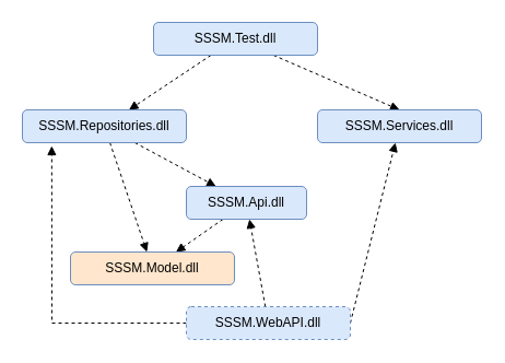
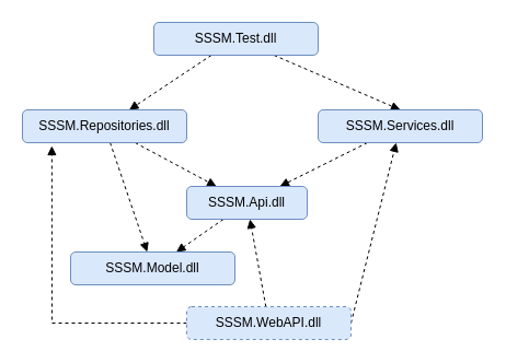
  <mxCell id="0" />
  <mxCell id="1" parent="0" />
  <mxCell id="2" style="rounded=0;orthogonalLoop=1;jettySize=auto;html=1;dashed=1;endArrow=block;endFill=1;" edge="1" parent="1" source="4" target="7"><mxGeometry relative="1" as="geometry" /></mxCell>
  <mxCell id="3" style="edgeStyle=none;rounded=0;orthogonalLoop=1;jettySize=auto;html=1;entryX=0.5;entryY=0;entryDx=0;entryDy=0;dashed=1;endArrow=block;endFill=1;" edge="1" parent="1" source="4" target="9"><mxGeometry relative="1" as="geometry" /></mxCell>
  <mxCell id="4" value="SSSM.Test.dll" style="rounded=1;whiteSpace=wrap;html=1;fillColor=#dae8fc;strokeColor=#6c8ebf;" vertex="1" parent="1"><mxGeometry x="140" y="20" width="150" height="30" as="geometry" /></mxCell>
  <mxCell id="5" style="edgeStyle=none;rounded=0;orthogonalLoop=1;jettySize=auto;html=1;dashed=1;endArrow=block;endFill=1;" edge="1" parent="1" source="7" target="11"><mxGeometry relative="1" as="geometry" /></mxCell>
  <mxCell id="6" style="edgeStyle=none;rounded=0;orthogonalLoop=1;jettySize=auto;html=1;dashed=1;endArrow=block;endFill=1;" edge="1" parent="1" source="7" target="12"><mxGeometry relative="1" as="geometry" /></mxCell>
  <mxCell id="7" value="SSSM.Repositories.dll" style="rounded=1;whiteSpace=wrap;html=1;fillColor=#dae8fc;strokeColor=#6c8ebf;" vertex="1" parent="1"><mxGeometry x="20" y="100" width="150" height="30" as="geometry" /></mxCell>
+ <mxCell id="8" style="edgeStyle=none;rounded=0;orthogonalLoop=1;jettySize=auto;html=1;dashed=1;endArrow=block;endFill=1;" edge="1" parent="1" source="9" target="11"><mxGeometry relative="1" as="geometry" /></mxCell>
  <mxCell id="9" value="SSSM.Services.dll" style="rounded=1;whiteSpace=wrap;html=1;fillColor=#dae8fc;strokeColor=#6c8ebf;" vertex="1" parent="1"><mxGeometry x="290" y="100" width="150" height="30" as="geometry" /></mxCell>
  <mxCell id="10" style="edgeStyle=none;rounded=0;orthogonalLoop=1;jettySize=auto;html=1;dashed=1;endArrow=block;endFill=1;" edge="1" parent="1" source="11" target="12"><mxGeometry relative="1" as="geometry" /></mxCell>
  <mxCell id="11" value="SSSM.Api.dll" style="rounded=1;whiteSpace=wrap;html=1;fillColor=#dae8fc;strokeColor=#6c8ebf;" vertex="1" parent="1"><mxGeometry x="170" y="170" width="110" height="30" as="geometry" /></mxCell>
- <mxCell id="12" value="SSSM.Model.dll" style="rounded=1;whiteSpace=wrap;html=1;fillColor=#ffe6cc;strokeColor=#6c8ebf;" vertex="1" parent="1"><mxGeometry x="64" y="230" width="150" height="30" as="geometry" /></mxCell>
+ <mxCell id="12" value="SSSM.Model.dll" style="rounded=1;whiteSpace=wrap;html=1;fillColor=#dae8fc;strokeColor=#6c8ebf;" vertex="1" parent="1"><mxGeometry x="64" y="230" width="150" height="30" as="geometry" /></mxCell>
  <mxCell id="13" style="edgeStyle=none;rounded=0;orthogonalLoop=1;jettySize=auto;html=1;dashed=1;endArrow=block;endFill=1;exitX=0;exitY=0.5;exitDx=0;exitDy=0;entryX=0.179;entryY=1.1;entryDx=0;entryDy=0;entryPerimeter=0;" edge="1" parent="1" source="16" target="7"><mxGeometry relative="1" as="geometry"><Array as="points"><mxPoint x="47" y="295" /></Array></mxGeometry></mxCell>
  <mxCell id="14" style="edgeStyle=none;rounded=0;orthogonalLoop=1;jettySize=auto;html=1;dashed=1;endArrow=block;endFill=1;" edge="1" parent="1" source="16" target="11"><mxGeometry relative="1" as="geometry" /></mxCell>
  <mxCell id="15" style="edgeStyle=none;rounded=0;orthogonalLoop=1;jettySize=auto;html=1;dashed=1;endArrow=block;endFill=1;exitX=1;exitY=0.5;exitDx=0;exitDy=0;" edge="1" parent="1" source="16" target="9"><mxGeometry relative="1" as="geometry" /></mxCell>
  <mxCell id="16" value="SSSM.WebAPI.dll" style="rounded=1;whiteSpace=wrap;html=1;fillColor=#dae8fc;strokeColor=#6c8ebf;dashed=1;" vertex="1" parent="1"><mxGeometry x="170" y="280" width="150" height="30" as="geometry" /></mxCell>
